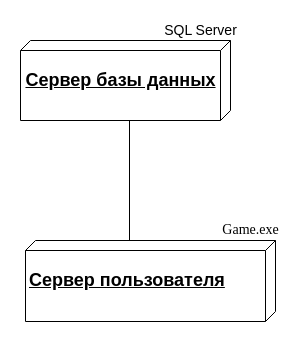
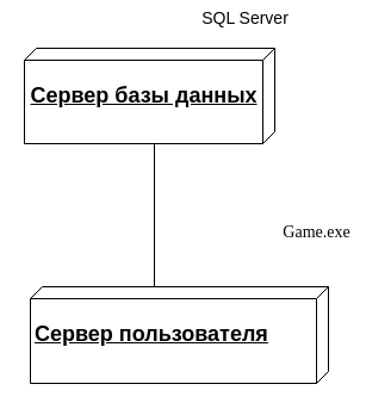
  <mxCell id="0" />
  <mxCell id="1" parent="0" />
  <mxCell id="2" value="&lt;h2&gt;Сервер базы данных&lt;/h2&gt;" style="verticalAlign=top;align=center;spacingTop=8;spacingLeft=2;spacingRight=12;shape=cube;size=10;direction=south;fontStyle=4;html=1;" parent="1" vertex="1"><mxGeometry x="20" y="40" width="210" height="80" as="geometry" /></mxCell>
  <mxCell id="3" value="&lt;h2&gt;Сервер пользователя&lt;/h2&gt;" style="verticalAlign=top;align=left;spacingTop=8;spacingLeft=2;spacingRight=12;shape=cube;size=10;direction=south;fontStyle=4;html=1;" parent="1" vertex="1"><mxGeometry x="25" y="240" width="250" height="81" as="geometry" /></mxCell>
- <mxCell id="4" value="&lt;font style=&quot;font-size: 14px&quot;&gt;SQL Server&lt;/font&gt;" style="text;html=1;align=center;verticalAlign=middle;resizable=0;points=[];autosize=1;strokeColor=none;fillColor=none;" parent="1" vertex="1"><mxGeometry x="155" y="20" width="90" height="20" as="geometry" /></mxCell>
- <mxCell id="5" value="&lt;font style=&quot;font-size: 14px&quot;&gt;Game.exe&lt;br&gt;&lt;/font&gt;" style="text;html=1;align=center;verticalAlign=middle;resizable=0;points=[];autosize=1;strokeColor=none;fillColor=none;fontFamily=Times New Roman;" parent="1" vertex="1"><mxGeometry x="215" y="220" width="70" height="20" as="geometry" /></mxCell>
+ <mxCell id="4" value="&lt;font style=&quot;font-size: 14px&quot;&gt;SQL Server&lt;/font&gt;" style="text;html=1;align=center;verticalAlign=middle;resizable=0;points=[];autosize=1;strokeColor=none;fillColor=none;" parent="1" vertex="1"><mxGeometry x="160" y="5" width="90" height="20" as="geometry" /></mxCell>
+ <mxCell id="5" value="&lt;font style=&quot;font-size: 14px&quot;&gt;Game.exe&lt;br&gt;&lt;/font&gt;" style="text;html=1;align=center;verticalAlign=middle;resizable=0;points=[];autosize=1;strokeColor=none;fillColor=none;fontFamily=Times New Roman;" parent="1" vertex="1"><mxGeometry x="230" y="185" width="70" height="20" as="geometry" /></mxCell>
  <mxCell id="6" value="" style="line;strokeWidth=1;fillColor=none;align=left;verticalAlign=middle;spacingTop=-1;spacingLeft=3;spacingRight=3;rotatable=0;labelPosition=right;points=[];portConstraint=eastwest;fontFamily=Times New Roman;direction=south;" parent="1" vertex="1"><mxGeometry x="125" y="120" width="8" height="120" as="geometry" /></mxCell>
